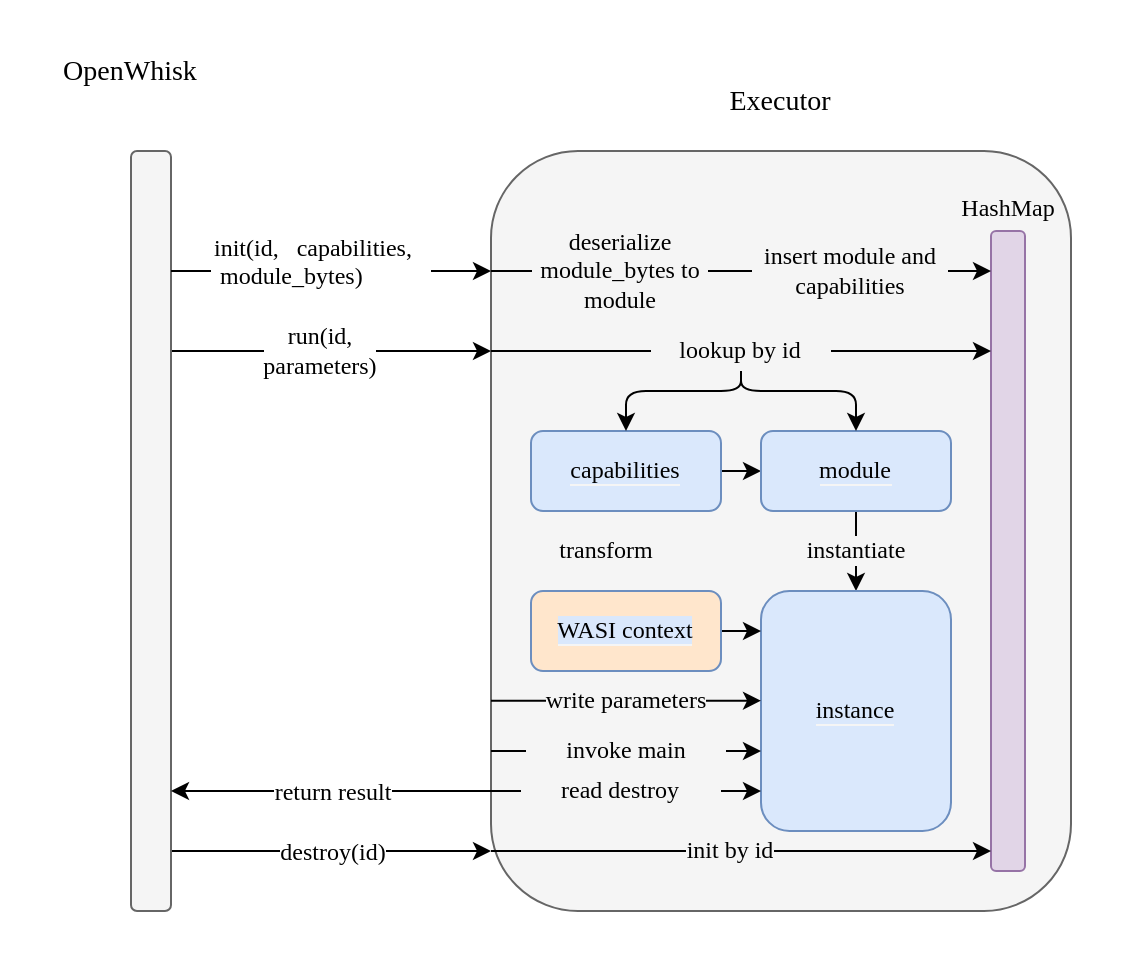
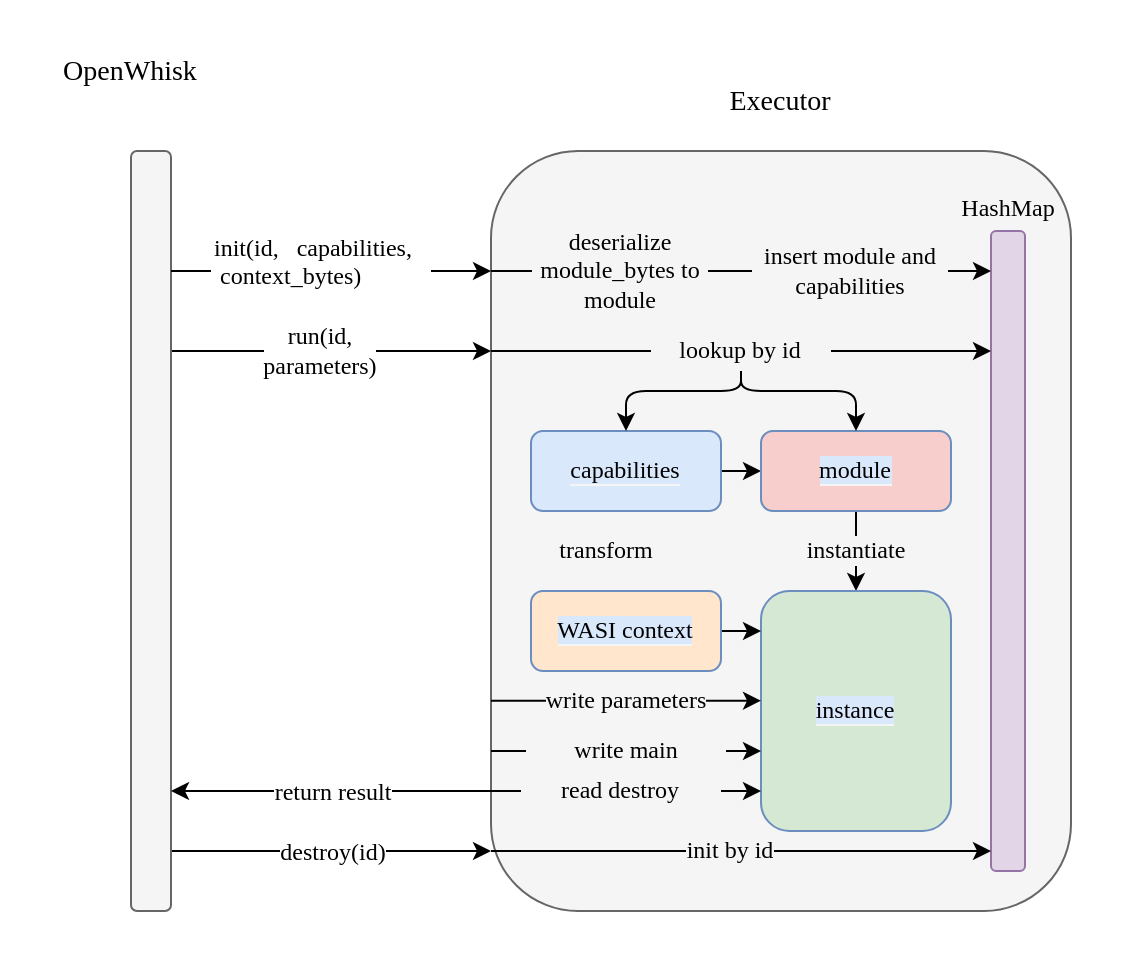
  <mxCell id="0" />
  <mxCell id="1" parent="0" />
  <mxCell id="2" value="" style="rounded=1;whiteSpace=wrap;html=1;fontSize=12;movable=0;resizable=0;rotatable=0;deletable=0;editable=0;connectable=0;strokeColor=#666666;fontColor=#333333;fillColor=#F5F5F5;" parent="1" vertex="1"><mxGeometry x="245" y="75" width="290" height="380" as="geometry" /></mxCell>
  <mxCell id="3" value="" style="endArrow=classic;html=1;" parent="1" source="39" edge="1"><mxGeometry relative="1" as="geometry"><mxPoint x="85" y="135" as="sourcePoint" /><mxPoint x="245" y="135" as="targetPoint" /></mxGeometry></mxCell>
  <mxCell id="4" value="" style="endArrow=classic;html=1;entryX=0;entryY=1;entryDx=0;entryDy=0;" parent="1" edge="1"><mxGeometry relative="1" as="geometry"><mxPoint x="85" y="175" as="sourcePoint" /><mxPoint x="245" y="175" as="targetPoint" /></mxGeometry></mxCell>
  <mxCell id="5" value="" style="endArrow=classic;html=1;" parent="1" edge="1"><mxGeometry relative="1" as="geometry"><mxPoint x="85" y="425" as="sourcePoint" /><mxPoint x="245" y="425" as="targetPoint" /></mxGeometry></mxCell>
  <mxCell id="6" value="&lt;span style=&quot;font-size: 12px&quot;&gt;destroy(id)&lt;/span&gt;" style="edgeLabel;resizable=0;html=1;align=center;verticalAlign=middle;fontSize=12;fontFamily=JetBrains Mono;labelBackgroundColor=#FFFFFF;" parent="5" connectable="0" vertex="1"><mxGeometry relative="1" as="geometry" /></mxCell>
  <mxCell id="7" value="&lt;span style=&quot;font-family: &amp;#34;linux biolinum o&amp;#34;&quot;&gt;&lt;br style=&quot;font-size: 12px&quot;&gt;&lt;/span&gt;" style="rounded=1;whiteSpace=wrap;html=1;fillColor=#f5f5f5;strokeColor=#666666;fontSize=12;movable=0;resizable=0;rotatable=0;deletable=0;editable=0;connectable=0;fontColor=#333333;" parent="1" vertex="1"><mxGeometry x="65" y="75" width="20" height="380" as="geometry" /></mxCell>
  <mxCell id="8" value="" style="rounded=1;whiteSpace=wrap;html=1;fillColor=#e1d5e7;strokeColor=#9673a6;fontSize=12;movable=1;resizable=1;rotatable=1;deletable=1;editable=1;connectable=1;" parent="1" vertex="1"><mxGeometry x="495" y="115" width="17" height="320" as="geometry" /></mxCell>
  <mxCell id="9" value="&lt;span style=&quot;color: rgb(0, 0, 0); font-family: &amp;quot;linux biolinum o&amp;quot;; font-size: 14px; font-style: normal; font-weight: 400; letter-spacing: normal; text-indent: 0px; text-transform: none; word-spacing: 0px; display: inline; float: none;&quot;&gt;Executor&lt;/span&gt;" style="text;whiteSpace=wrap;html=1;fontSize=14;align=center;labelBackgroundColor=none;" parent="1" vertex="1"><mxGeometry x="350" y="35" width="80" height="30" as="geometry" /></mxCell>
  <mxCell id="10" value="&lt;span style=&quot;color: rgb(0, 0, 0); font-family: &amp;quot;linux biolinum o&amp;quot;; font-size: 14px; font-style: normal; font-weight: 400; letter-spacing: normal; text-indent: 0px; text-transform: none; word-spacing: 0px; display: inline; float: none;&quot;&gt;OpenWhisk&lt;/span&gt;" style="text;whiteSpace=wrap;html=1;fontSize=14;align=center;labelBackgroundColor=none;" parent="1" vertex="1"><mxGeometry x="20" y="20" width="90" height="30" as="geometry" /></mxCell>
  <mxCell id="11" value="&lt;span style=&quot;color: rgb(0, 0, 0); font-size: 12px; font-style: normal; font-weight: 400; letter-spacing: normal; text-indent: 0px; text-transform: none; word-spacing: 0px; display: inline; float: none;&quot;&gt;HashMap&lt;/span&gt;" style="text;whiteSpace=wrap;html=1;fontSize=12;align=center;labelBackgroundColor=none;fontFamily=JetBrains Mono;" parent="1" vertex="1"><mxGeometry x="463.5" y="90" width="80" height="20" as="geometry" /></mxCell>
  <mxCell id="12" value="" style="endArrow=classic;html=1;fontFamily=JetBrains Mono;" parent="1" edge="1"><mxGeometry width="50" height="50" relative="1" as="geometry"><mxPoint x="245" y="135" as="sourcePoint" /><mxPoint x="495" y="135" as="targetPoint" /></mxGeometry></mxCell>
  <mxCell id="13" value="insert module and capabilities" style="text;html=1;strokeColor=none;fillColor=none;align=center;verticalAlign=middle;whiteSpace=wrap;rounded=0;fontFamily=JetBrains Mono;labelBackgroundColor=#F5F5F5;fontSize=12;" parent="1" vertex="1"><mxGeometry x="375" y="115" width="100" height="40" as="geometry" /></mxCell>
  <mxCell id="14" value="deserialize module_bytes to module" style="text;html=1;strokeColor=none;fillColor=none;align=center;verticalAlign=middle;whiteSpace=wrap;rounded=0;fontFamily=JetBrains Mono;labelBackgroundColor=#F5F5F5;fontSize=12;" parent="1" vertex="1"><mxGeometry x="265" y="115" width="90" height="40" as="geometry" /></mxCell>
  <mxCell id="15" value="" style="endArrow=classic;html=1;fontFamily=JetBrains Mono;exitX=1;exitY=0.5;exitDx=0;exitDy=0;" parent="1" source="22" edge="1"><mxGeometry width="50" height="50" relative="1" as="geometry"><mxPoint x="415" y="179" as="sourcePoint" /><mxPoint x="495" y="175" as="targetPoint" /></mxGeometry></mxCell>
  <mxCell id="16" style="edgeStyle=orthogonalEdgeStyle;rounded=1;orthogonalLoop=1;jettySize=auto;html=1;fontFamily=JetBrains Mono;fontSize=12;" parent="1" source="17" target="19" edge="1"><mxGeometry relative="1" as="geometry" /></mxCell>
  <mxCell id="17" value="&lt;span style=&quot;background-color: rgb(218 , 232 , 252)&quot;&gt;capabilities&lt;/span&gt;" style="rounded=1;whiteSpace=wrap;html=1;labelBackgroundColor=#F5F5F5;fontFamily=JetBrains Mono;strokeColor=#6c8ebf;fillColor=#DAE8FC;" parent="1" vertex="1"><mxGeometry x="265" y="215" width="95" height="40" as="geometry" /></mxCell>
  <mxCell id="18" style="edgeStyle=orthogonalEdgeStyle;rounded=1;orthogonalLoop=1;jettySize=auto;html=1;entryX=0.5;entryY=0;entryDx=0;entryDy=0;fontFamily=JetBrains Mono;fontSize=12;" parent="1" source="19" target="24" edge="1"><mxGeometry relative="1" as="geometry" /></mxCell>
- <mxCell id="19" value="&lt;span style=&quot;background-color: rgb(218 , 232 , 252)&quot;&gt;module&lt;/span&gt;" style="rounded=1;whiteSpace=wrap;html=1;labelBackgroundColor=#F5F5F5;fontFamily=JetBrains Mono;strokeColor=#6c8ebf;fillColor=#DAE8FC;" parent="1" vertex="1"><mxGeometry x="380" y="215" width="95" height="40" as="geometry" /></mxCell>
+ <mxCell id="19" value="&lt;span style=&quot;background-color: rgb(218 , 232 , 252)&quot;&gt;module&lt;/span&gt;" style="rounded=1;whiteSpace=wrap;html=1;labelBackgroundColor=#F5F5F5;fontFamily=JetBrains Mono;strokeColor=#6c8ebf;fillColor=#f8cecc;" parent="1" vertex="1"><mxGeometry x="380" y="215" width="95" height="40" as="geometry" /></mxCell>
  <mxCell id="20" style="edgeStyle=orthogonalEdgeStyle;rounded=1;orthogonalLoop=1;jettySize=auto;html=1;entryX=0.5;entryY=0;entryDx=0;entryDy=0;fontFamily=JetBrains Mono;fontSize=12;" parent="1" source="22" target="17" edge="1"><mxGeometry relative="1" as="geometry"><Array as="points"><mxPoint x="370" y="195" /><mxPoint x="313" y="195" /><mxPoint x="313" y="215" /></Array></mxGeometry></mxCell>
  <mxCell id="21" style="edgeStyle=orthogonalEdgeStyle;rounded=1;orthogonalLoop=1;jettySize=auto;html=1;entryX=0.5;entryY=0;entryDx=0;entryDy=0;fontFamily=JetBrains Mono;fontSize=12;" parent="1" source="22" target="19" edge="1"><mxGeometry relative="1" as="geometry"><Array as="points"><mxPoint x="370" y="195" /><mxPoint x="428" y="195" /><mxPoint x="428" y="215" /></Array></mxGeometry></mxCell>
  <mxCell id="22" value="lookup by id" style="text;html=1;strokeColor=none;fillColor=none;align=center;verticalAlign=middle;whiteSpace=wrap;rounded=0;fontFamily=JetBrains Mono;labelBackgroundColor=#F5F5F5;" parent="1" vertex="1"><mxGeometry x="325" y="165" width="90" height="20" as="geometry" /></mxCell>
  <mxCell id="23" value="" style="endArrow=none;html=1;fontFamily=JetBrains Mono;endFill=0;" parent="1" target="22" edge="1"><mxGeometry width="50" height="50" relative="1" as="geometry"><mxPoint x="245" y="175" as="sourcePoint" /><mxPoint x="495" y="185" as="targetPoint" /><Array as="points" /></mxGeometry></mxCell>
- <mxCell id="24" value="&lt;span style=&quot;background-color: rgb(218 , 232 , 252)&quot;&gt;instance&lt;/span&gt;" style="rounded=1;whiteSpace=wrap;html=1;labelBackgroundColor=#F5F5F5;fontFamily=JetBrains Mono;strokeColor=#6c8ebf;fillColor=#DAE8FC;" parent="1" vertex="1"><mxGeometry x="380" y="295" width="95" height="120" as="geometry" /></mxCell>
+ <mxCell id="24" value="&lt;span style=&quot;background-color: rgb(218 , 232 , 252)&quot;&gt;instance&lt;/span&gt;" style="rounded=1;whiteSpace=wrap;html=1;labelBackgroundColor=#F5F5F5;fontFamily=JetBrains Mono;strokeColor=#6c8ebf;fillColor=#d5e8d4;" parent="1" vertex="1"><mxGeometry x="380" y="295" width="95" height="120" as="geometry" /></mxCell>
  <mxCell id="25" value="instantiate" style="text;html=1;strokeColor=none;fillColor=none;align=center;verticalAlign=middle;whiteSpace=wrap;rounded=0;fontFamily=JetBrains Mono;labelBackgroundColor=#F5F5F5;" parent="1" vertex="1"><mxGeometry x="382.5" y="265" width="90" height="20" as="geometry" /></mxCell>
  <mxCell id="26" style="edgeStyle=orthogonalEdgeStyle;rounded=0;orthogonalLoop=1;jettySize=auto;html=1;entryX=0;entryY=0.172;entryDx=0;entryDy=0;entryPerimeter=0;" edge="1" parent="1" source="27" target="24"><mxGeometry relative="1" as="geometry" /></mxCell>
  <mxCell id="27" value="&lt;span style=&quot;background-color: rgb(218 , 232 , 252)&quot;&gt;WASI context&lt;/span&gt;" style="rounded=1;whiteSpace=wrap;html=1;labelBackgroundColor=#F5F5F5;fontFamily=JetBrains Mono;strokeColor=#6c8ebf;fillColor=#ffe6cc;" parent="1" vertex="1"><mxGeometry x="265" y="295" width="95" height="40" as="geometry" /></mxCell>
  <mxCell id="28" value="transform" style="text;html=1;strokeColor=none;fillColor=none;align=center;verticalAlign=middle;whiteSpace=wrap;rounded=0;fontFamily=JetBrains Mono;labelBackgroundColor=#F5F5F5;" parent="1" vertex="1"><mxGeometry x="257.5" y="265" width="90" height="20" as="geometry" /></mxCell>
  <mxCell id="29" value="" style="endArrow=classic;html=1;fontFamily=JetBrains Mono;entryX=0;entryY=0.5;entryDx=0;entryDy=0;" parent="1" edge="1"><mxGeometry width="50" height="50" relative="1" as="geometry"><mxPoint x="245" y="349.83" as="sourcePoint" /><mxPoint x="380" y="349.83" as="targetPoint" /></mxGeometry></mxCell>
  <mxCell id="30" value="write parameters" style="text;html=1;strokeColor=none;fillColor=none;align=center;verticalAlign=middle;whiteSpace=wrap;rounded=0;fontFamily=JetBrains Mono;labelBackgroundColor=#F5F5F5;" parent="1" vertex="1"><mxGeometry x="267.5" y="340" width="90" height="20" as="geometry" /></mxCell>
  <mxCell id="31" value="" style="endArrow=classic;html=1;fontFamily=JetBrains Mono;exitX=1;exitY=0.5;exitDx=0;exitDy=0;" parent="1" source="32" edge="1"><mxGeometry width="50" height="50" relative="1" as="geometry"><mxPoint x="245" y="395" as="sourcePoint" /><mxPoint x="380" y="375" as="targetPoint" /></mxGeometry></mxCell>
- <mxCell id="32" value="invoke main" style="text;html=1;strokeColor=none;fillColor=none;align=center;verticalAlign=middle;whiteSpace=wrap;rounded=0;fontFamily=JetBrains Mono;labelBackgroundColor=#F5F5F5;" parent="1" vertex="1"><mxGeometry x="262.5" y="365" width="100" height="20" as="geometry" /></mxCell>
+ <mxCell id="32" value="write main" style="text;html=1;strokeColor=none;fillColor=none;align=center;verticalAlign=middle;whiteSpace=wrap;rounded=0;fontFamily=JetBrains Mono;labelBackgroundColor=#F5F5F5;" parent="1" vertex="1"><mxGeometry x="262.5" y="365" width="100" height="20" as="geometry" /></mxCell>
  <mxCell id="33" value="" style="endArrow=none;html=1;fontFamily=JetBrains Mono;endFill=0;" parent="1" target="32" edge="1"><mxGeometry width="50" height="50" relative="1" as="geometry"><mxPoint x="245" y="375" as="sourcePoint" /><mxPoint x="380" y="395" as="targetPoint" /></mxGeometry></mxCell>
  <mxCell id="34" value="" style="endArrow=none;html=1;endFill=0;startArrow=classic;startFill=1;" parent="1" edge="1"><mxGeometry relative="1" as="geometry"><mxPoint x="85" y="395" as="sourcePoint" /><mxPoint x="245" y="395" as="targetPoint" /></mxGeometry></mxCell>
  <mxCell id="35" value="&lt;span style=&quot;font-size: 12px&quot;&gt;return result&lt;/span&gt;" style="edgeLabel;resizable=0;html=1;align=center;verticalAlign=middle;fontSize=12;fontFamily=JetBrains Mono;labelBackgroundColor=#FFFFFF;" parent="34" connectable="0" vertex="1"><mxGeometry relative="1" as="geometry" /></mxCell>
  <mxCell id="36" value="" style="endArrow=classic;html=1;" parent="1" edge="1"><mxGeometry relative="1" as="geometry"><mxPoint x="245" y="425" as="sourcePoint" /><mxPoint x="495" y="425" as="targetPoint" /></mxGeometry></mxCell>
  <mxCell id="37" value="init by id" style="text;html=1;strokeColor=none;fillColor=none;align=center;verticalAlign=middle;whiteSpace=wrap;rounded=0;fontFamily=JetBrains Mono;labelBackgroundColor=#F5F5F5;" parent="1" vertex="1"><mxGeometry x="315" y="415" width="100" height="20" as="geometry" /></mxCell>
  <mxCell id="38" value="run(id,&lt;br&gt;parameters)" style="text;html=1;strokeColor=none;fillColor=none;align=center;verticalAlign=middle;whiteSpace=wrap;rounded=0;fontFamily=JetBrains Mono;labelBackgroundColor=#ffffff;fontSize=12;" parent="1" vertex="1"><mxGeometry x="115" y="155" width="90" height="40" as="geometry" /></mxCell>
- <mxCell id="39" value="&lt;span style=&quot;color: rgb(0 , 0 , 0) ; font-family: &amp;#34;jetbrains mono&amp;#34; ; font-size: 12px ; font-style: normal ; font-weight: 400 ; letter-spacing: normal ; text-align: center ; text-indent: 0px ; text-transform: none ; word-spacing: 0px ; background-color: rgb(255 , 255 , 255) ; display: inline ; float: none&quot;&gt;init(id,&amp;nbsp; &amp;nbsp;capabilities,&amp;nbsp; &amp;nbsp;module_bytes)&lt;/span&gt;" style="text;whiteSpace=wrap;html=1;fontSize=12;fontFamily=JetBrains Mono;" parent="1" vertex="1"><mxGeometry x="105" y="110" width="110" height="50" as="geometry" /></mxCell>
+ <mxCell id="39" value="&lt;span style=&quot;color: rgb(0 , 0 , 0) ; font-family: &amp;#34;jetbrains mono&amp;#34; ; font-size: 12px ; font-style: normal ; font-weight: 400 ; letter-spacing: normal ; text-align: center ; text-indent: 0px ; text-transform: none ; word-spacing: 0px ; background-color: rgb(255 , 255 , 255) ; display: inline ; float: none&quot;&gt;init(id,&amp;nbsp; &amp;nbsp;capabilities,&amp;nbsp; &amp;nbsp;context_bytes)&lt;/span&gt;" style="text;whiteSpace=wrap;html=1;fontSize=12;fontFamily=JetBrains Mono;" parent="1" vertex="1"><mxGeometry x="105" y="110" width="110" height="50" as="geometry" /></mxCell>
  <mxCell id="40" value="" style="endArrow=none;html=1;endFill=0;" parent="1" target="39" edge="1"><mxGeometry relative="1" as="geometry"><mxPoint x="85" y="135" as="sourcePoint" /><mxPoint x="245" y="135" as="targetPoint" /></mxGeometry></mxCell>
  <mxCell id="41" style="edgeStyle=orthogonalEdgeStyle;rounded=0;orthogonalLoop=1;jettySize=auto;html=1;entryX=-0.004;entryY=0.839;entryDx=0;entryDy=0;entryPerimeter=0;" edge="1" parent="1" source="43" target="24"><mxGeometry relative="1" as="geometry" /></mxCell>
  <mxCell id="42" style="edgeStyle=orthogonalEdgeStyle;rounded=0;orthogonalLoop=1;jettySize=auto;html=1;endArrow=none;endFill=0;" edge="1" parent="1" source="43"><mxGeometry relative="1" as="geometry"><mxPoint x="245" y="395" as="targetPoint" /></mxGeometry></mxCell>
  <mxCell id="43" value="read destroy" style="text;html=1;strokeColor=none;fillColor=none;align=center;verticalAlign=middle;whiteSpace=wrap;rounded=0;fontFamily=JetBrains Mono;labelBackgroundColor=#F5F5F5;" vertex="1" parent="1"><mxGeometry x="260" y="385" width="100" height="20" as="geometry" /></mxCell>
